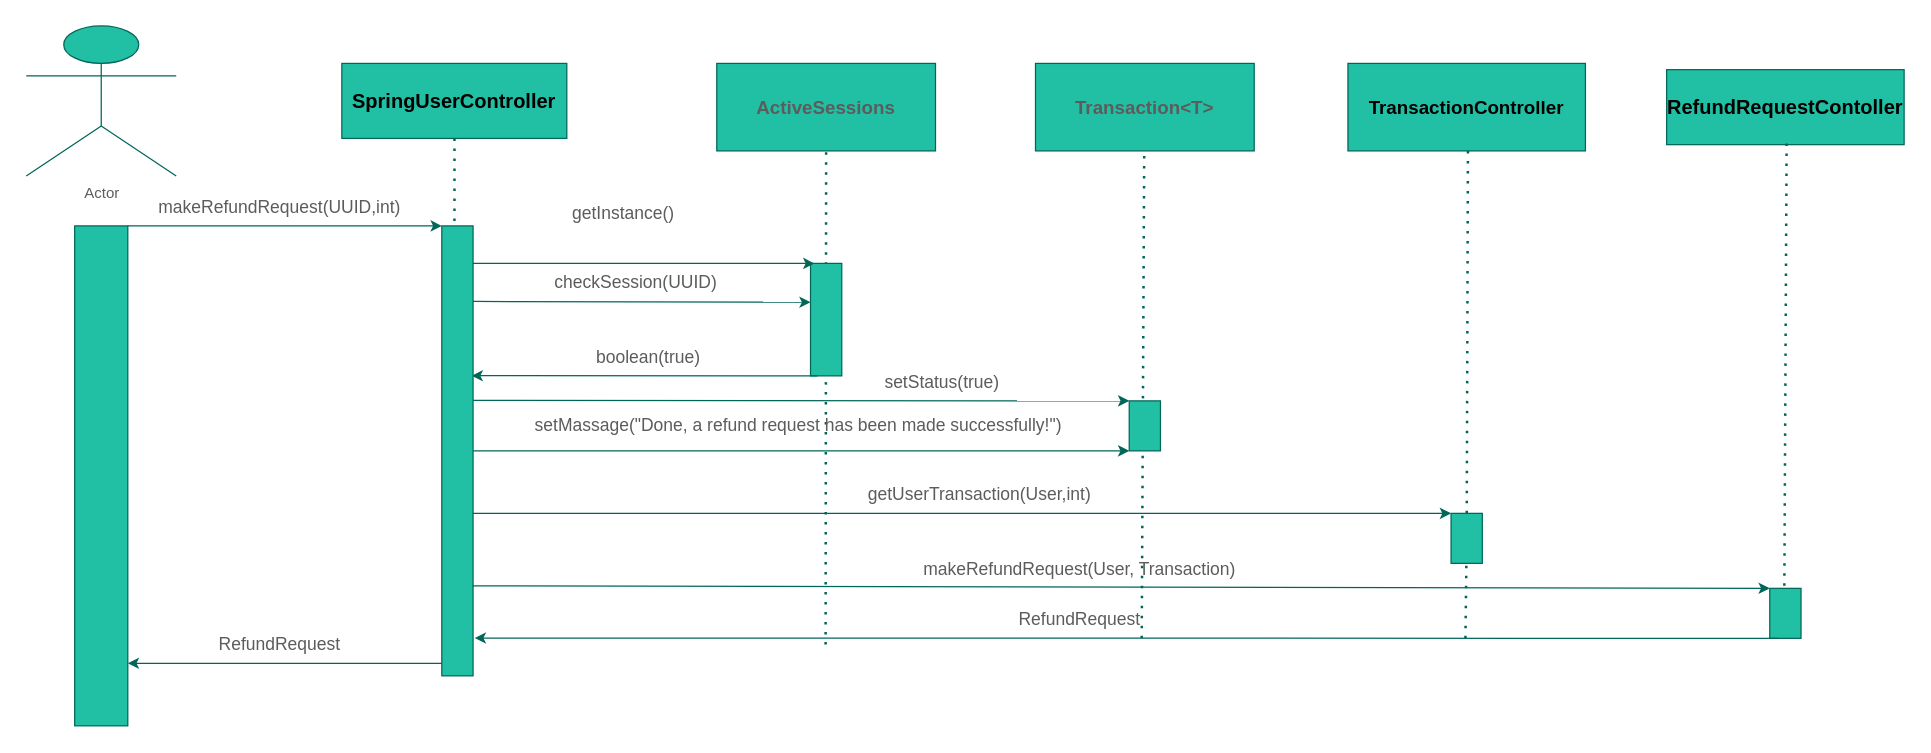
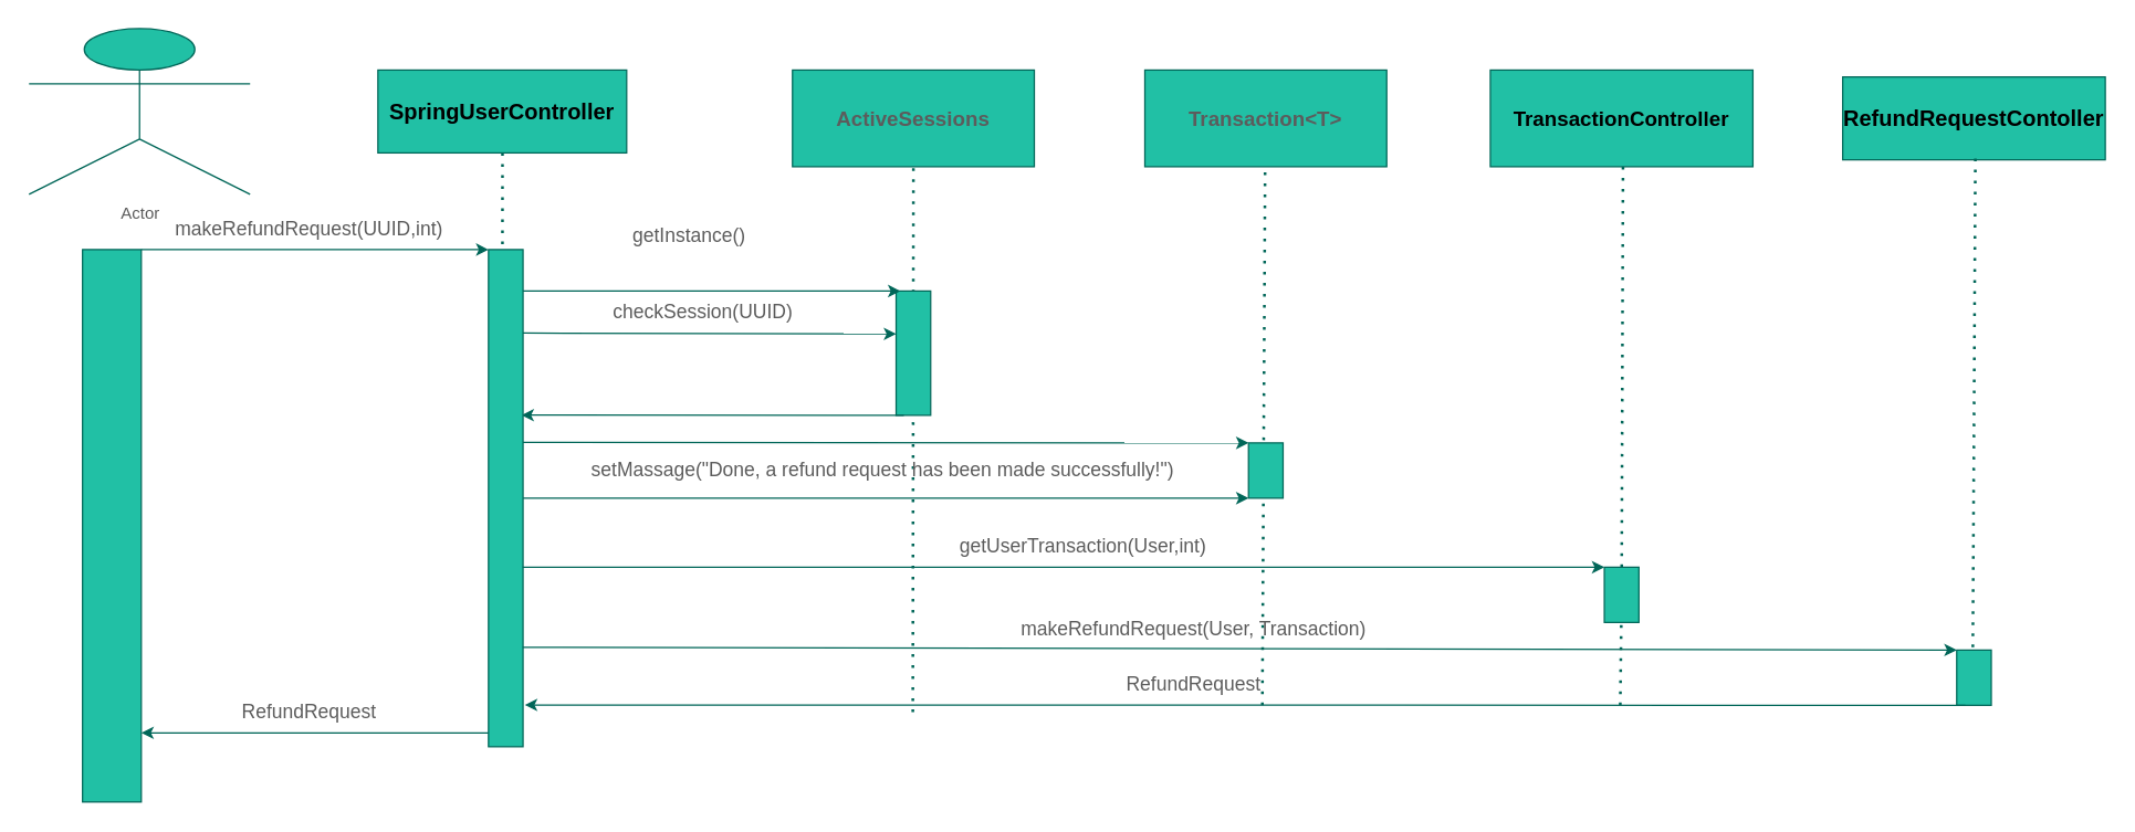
  <mxCell id="0" />
  <mxCell id="1" parent="0" />
- <mxCell id="2" value="Actor" style="shape=umlActor;verticalLabelPosition=bottom;verticalAlign=top;html=1;outlineConnect=0;fillColor=#21C0A5;strokeColor=#006658;fontColor=#5C5C5C;" vertex="1" parent="1"><mxGeometry x="20.5" y="20" width="120" height="120" as="geometry" /></mxCell>
+ <mxCell id="2" value="Actor" style="shape=umlActor;verticalLabelPosition=bottom;verticalAlign=top;html=1;outlineConnect=0;fillColor=#21C0A5;strokeColor=#006658;fontColor=#5C5C5C;" vertex="1" parent="1"><mxGeometry x="20.5" y="20" width="160" height="120" as="geometry" /></mxCell>
  <mxCell id="3" value="&lt;b&gt;&lt;font color=&quot;#000000&quot; style=&quot;font-size: 15px;&quot;&gt;TransactionController&lt;/font&gt;&lt;/b&gt;" style="rounded=0;whiteSpace=wrap;html=1;fillColor=#21C0A5;strokeColor=#006658;fontColor=#5C5C5C;" vertex="1" parent="1"><mxGeometry x="1078" y="50" width="190" height="70" as="geometry" /></mxCell>
  <mxCell id="4" value="&lt;b&gt;&lt;font color=&quot;#000000&quot; style=&quot;font-size: 16px;&quot;&gt;RefundRequestContoller&lt;/font&gt;&lt;/b&gt;" style="rounded=0;whiteSpace=wrap;html=1;fillColor=#21C0A5;strokeColor=#006658;fontColor=#5C5C5C;" vertex="1" parent="1"><mxGeometry x="1333" y="55" width="190" height="60" as="geometry" /></mxCell>
  <mxCell id="5" value="&lt;font color=&quot;#000000&quot;&gt;&lt;span style=&quot;font-size: 16px;&quot;&gt;&lt;b&gt;SpringUserController&lt;/b&gt;&lt;/span&gt;&lt;/font&gt;" style="rounded=0;whiteSpace=wrap;html=1;fillColor=#21C0A5;strokeColor=#006658;fontColor=#5C5C5C;" vertex="1" parent="1"><mxGeometry x="273" y="50" width="180" height="60" as="geometry" /></mxCell>
  <mxCell id="6" value="" style="rounded=0;whiteSpace=wrap;html=1;labelBackgroundColor=none;fontSize=15;fillColor=#21C0A5;strokeColor=#006658;fontColor=#5C5C5C;" vertex="1" parent="1"><mxGeometry x="59.25" y="180" width="42.5" height="400" as="geometry" /></mxCell>
  <mxCell id="7" value="" style="endArrow=none;dashed=1;html=1;dashPattern=1 3;strokeWidth=2;rounded=0;fontSize=15;fontColor=#5C5C5C;strokeColor=#006658;entryX=0.5;entryY=1;entryDx=0;entryDy=0;" edge="1" parent="1" target="8"><mxGeometry width="50" height="50" relative="1" as="geometry"><mxPoint x="660.08" y="515" as="sourcePoint" /><mxPoint x="660.08" y="280" as="targetPoint" /></mxGeometry></mxCell>
  <mxCell id="8" value="&lt;span style=&quot;font-size: 15px;&quot;&gt;&lt;b&gt;ActiveSessions&lt;/b&gt;&lt;/span&gt;" style="rounded=0;whiteSpace=wrap;html=1;fillColor=#21C0A5;strokeColor=#006658;fontColor=#5C5C5C;" vertex="1" parent="1"><mxGeometry x="573" y="50" width="175" height="70" as="geometry" /></mxCell>
  <mxCell id="9" value="&lt;span style=&quot;font-size: 15px;&quot;&gt;&lt;b&gt;Transaction&amp;lt;T&amp;gt;&lt;/b&gt;&lt;/span&gt;" style="rounded=0;whiteSpace=wrap;html=1;fillColor=#21C0A5;strokeColor=#006658;fontColor=#5C5C5C;" vertex="1" parent="1"><mxGeometry x="828" y="50" width="175" height="70" as="geometry" /></mxCell>
  <mxCell id="10" value="" style="rounded=0;whiteSpace=wrap;html=1;fillColor=#21C0A5;strokeColor=#006658;fontColor=#5C5C5C;" vertex="1" parent="1"><mxGeometry x="648" y="210" width="25" height="90" as="geometry" /></mxCell>
  <mxCell id="11" value="" style="endArrow=none;dashed=1;html=1;dashPattern=1 3;strokeWidth=2;rounded=0;fontSize=15;fontColor=#5C5C5C;strokeColor=#006658;startArrow=none;" edge="1" parent="1"><mxGeometry width="50" height="50" relative="1" as="geometry"><mxPoint x="913" y="510" as="sourcePoint" /><mxPoint x="915" y="120" as="targetPoint" /></mxGeometry></mxCell>
  <mxCell id="12" value="" style="rounded=0;whiteSpace=wrap;html=1;fillColor=#21C0A5;strokeColor=#006658;fontColor=#5C5C5C;" vertex="1" parent="1"><mxGeometry x="903" y="320" width="25" height="40" as="geometry" /></mxCell>
- <mxCell id="13" value="&lt;font style=&quot;font-size: 14px;&quot;&gt;setStatus(true)&lt;/font&gt;" style="text;html=1;align=center;verticalAlign=middle;resizable=0;points=[];autosize=1;strokeColor=none;fillColor=none;fontColor=#5C5C5C;" vertex="1" parent="1"><mxGeometry x="693" y="290" width="120" height="30" as="geometry" /></mxCell>
  <mxCell id="14" value="&lt;font style=&quot;font-size: 14px;&quot;&gt;setMassage(&quot;Done, a refund request has been made successfully!&quot;)&lt;/font&gt;" style="text;html=1;align=center;verticalAlign=middle;resizable=0;points=[];autosize=1;strokeColor=none;fillColor=none;fontColor=#5C5C5C;" vertex="1" parent="1"><mxGeometry x="413" y="325" width="450" height="30" as="geometry" /></mxCell>
  <mxCell id="15" value="" style="endArrow=classic;html=1;rounded=0;strokeColor=#006658;fontColor=#5C5C5C;" edge="1" parent="1"><mxGeometry width="50" height="50" relative="1" as="geometry"><mxPoint x="373" y="210" as="sourcePoint" /><mxPoint x="651.11" y="210" as="targetPoint" /></mxGeometry></mxCell>
  <mxCell id="16" value="" style="endArrow=classic;html=1;rounded=0;strokeColor=#006658;fontColor=#5C5C5C;entryX=0.003;entryY=0.345;entryDx=0;entryDy=0;entryPerimeter=0;exitX=0.99;exitY=0.168;exitDx=0;exitDy=0;exitPerimeter=0;" edge="1" parent="1" source="23" target="10"><mxGeometry width="50" height="50" relative="1" as="geometry"><mxPoint x="383" y="241" as="sourcePoint" /><mxPoint x="651.11" y="240" as="targetPoint" /></mxGeometry></mxCell>
  <mxCell id="17" value="" style="endArrow=classic;html=1;rounded=0;strokeColor=#006658;fontColor=#5C5C5C;entryX=0.954;entryY=0.333;entryDx=0;entryDy=0;entryPerimeter=0;" edge="1" parent="1" target="23"><mxGeometry width="50" height="50" relative="1" as="geometry"><mxPoint x="653.6" y="300" as="sourcePoint" /><mxPoint x="433" y="300.22" as="targetPoint" /></mxGeometry></mxCell>
  <mxCell id="18" value="" style="endArrow=classic;html=1;rounded=0;strokeColor=#006658;fontColor=#5C5C5C;exitX=0.989;exitY=0.388;exitDx=0;exitDy=0;exitPerimeter=0;entryX=0.25;entryY=0;entryDx=0;entryDy=0;" edge="1" parent="1" source="23"><mxGeometry width="50" height="50" relative="1" as="geometry"><mxPoint x="424.24" y="320.64" as="sourcePoint" /><mxPoint x="903" y="320" as="targetPoint" /></mxGeometry></mxCell>
  <mxCell id="19" value="" style="endArrow=classic;html=1;rounded=0;strokeColor=#006658;fontColor=#5C5C5C;exitX=1;exitY=0.5;exitDx=0;exitDy=0;entryX=0.25;entryY=0;entryDx=0;entryDy=0;" edge="1" parent="1" source="23"><mxGeometry width="50" height="50" relative="1" as="geometry"><mxPoint x="429.24" y="360.64" as="sourcePoint" /><mxPoint x="903" y="360" as="targetPoint" /></mxGeometry></mxCell>
  <mxCell id="20" value="&lt;font style=&quot;font-size: 14px;&quot;&gt;getInstance()&lt;/font&gt;" style="text;html=1;align=center;verticalAlign=middle;resizable=0;points=[];autosize=1;strokeColor=none;fillColor=none;fontColor=#5C5C5C;" vertex="1" parent="1"><mxGeometry x="443" y="155" width="110" height="30" as="geometry" /></mxCell>
  <mxCell id="21" value="&lt;font style=&quot;font-size: 14px;&quot;&gt;checkSession(UUID)&lt;/font&gt;" style="text;html=1;align=center;verticalAlign=middle;resizable=0;points=[];autosize=1;strokeColor=none;fillColor=none;fontColor=#5C5C5C;" vertex="1" parent="1"><mxGeometry x="433" y="210" width="150" height="30" as="geometry" /></mxCell>
  <mxCell id="22" value="" style="endArrow=none;dashed=1;html=1;dashPattern=1 3;strokeWidth=2;rounded=0;fontSize=15;fontColor=#5C5C5C;strokeColor=#006658;entryX=0.5;entryY=1;entryDx=0;entryDy=0;" edge="1" parent="1"><mxGeometry width="50" height="50" relative="1" as="geometry"><mxPoint x="363" y="520" as="sourcePoint" /><mxPoint x="363.13" y="110" as="targetPoint" /></mxGeometry></mxCell>
  <mxCell id="23" value="" style="rounded=0;whiteSpace=wrap;html=1;fillColor=#21C0A5;strokeColor=#006658;fontColor=#5C5C5C;" vertex="1" parent="1"><mxGeometry x="353" y="180" width="25" height="360" as="geometry" /></mxCell>
  <mxCell id="24" value="" style="endArrow=classic;html=1;rounded=0;strokeColor=#006658;fontColor=#5C5C5C;exitX=1.083;exitY=0.056;exitDx=0;exitDy=0;exitPerimeter=0;" edge="1" parent="1"><mxGeometry width="50" height="50" relative="1" as="geometry"><mxPoint x="101.75" y="180" as="sourcePoint" /><mxPoint x="353" y="180" as="targetPoint" /></mxGeometry></mxCell>
  <mxCell id="25" value="&lt;font style=&quot;font-size: 14px;&quot;&gt;makeRefundRequest(UUID,int)&lt;/font&gt;" style="text;html=1;align=center;verticalAlign=middle;resizable=0;points=[];autosize=1;strokeColor=none;fillColor=none;fontColor=#5C5C5C;" vertex="1" parent="1"><mxGeometry x="113" y="150" width="220" height="30" as="geometry" /></mxCell>
- <mxCell id="26" value="&lt;font style=&quot;font-size: 14px;&quot;&gt;boolean(true)&lt;/font&gt;" style="text;html=1;align=center;verticalAlign=middle;resizable=0;points=[];autosize=1;strokeColor=none;fillColor=none;fontColor=#5C5C5C;" vertex="1" parent="1"><mxGeometry x="463" y="270" width="110" height="30" as="geometry" /></mxCell>
  <mxCell id="27" value="" style="endArrow=none;dashed=1;html=1;dashPattern=1 3;strokeWidth=2;rounded=0;fontSize=15;fontColor=#5C5C5C;strokeColor=#006658;startArrow=none;" edge="1" parent="1" source="31"><mxGeometry width="50" height="50" relative="1" as="geometry"><mxPoint x="1172" y="510" as="sourcePoint" /><mxPoint x="1174" y="120" as="targetPoint" /></mxGeometry></mxCell>
  <mxCell id="28" value="" style="endArrow=none;dashed=1;html=1;dashPattern=1 3;strokeWidth=2;rounded=0;fontSize=15;fontColor=#5C5C5C;strokeColor=#006658;startArrow=none;" edge="1" parent="1"><mxGeometry width="50" height="50" relative="1" as="geometry"><mxPoint x="1427" y="500" as="sourcePoint" /><mxPoint x="1429" y="110" as="targetPoint" /></mxGeometry></mxCell>
  <mxCell id="29" value="" style="endArrow=classic;html=1;rounded=0;strokeColor=#006658;fontColor=#5C5C5C;exitX=0.989;exitY=0.639;exitDx=0;exitDy=0;exitPerimeter=0;entryX=0;entryY=0;entryDx=0;entryDy=0;" edge="1" parent="1" source="23" target="31"><mxGeometry width="50" height="50" relative="1" as="geometry"><mxPoint x="380.5" y="411.84" as="sourcePoint" /><mxPoint x="1173" y="410" as="targetPoint" /></mxGeometry></mxCell>
  <mxCell id="30" value="&lt;font style=&quot;font-size: 14px;&quot;&gt;getUserTransaction(User,int)&lt;/font&gt;" style="text;html=1;align=center;verticalAlign=middle;resizable=0;points=[];autosize=1;strokeColor=none;fillColor=none;fontColor=#5C5C5C;" vertex="1" parent="1"><mxGeometry x="683" y="380" width="200" height="30" as="geometry" /></mxCell>
  <mxCell id="31" value="" style="rounded=0;whiteSpace=wrap;html=1;fillColor=#21C0A5;strokeColor=#006658;fontColor=#5C5C5C;" vertex="1" parent="1"><mxGeometry x="1160.5" y="410" width="25" height="40" as="geometry" /></mxCell>
  <mxCell id="32" value="" style="endArrow=none;dashed=1;html=1;dashPattern=1 3;strokeWidth=2;rounded=0;fontSize=15;fontColor=#5C5C5C;strokeColor=#006658;startArrow=none;" edge="1" parent="1" target="31"><mxGeometry width="50" height="50" relative="1" as="geometry"><mxPoint x="1172" y="510" as="sourcePoint" /><mxPoint x="1174" y="120" as="targetPoint" /></mxGeometry></mxCell>
  <mxCell id="33" value="" style="endArrow=classic;html=1;rounded=0;strokeColor=#006658;fontColor=#5C5C5C;exitX=0.989;exitY=0.639;exitDx=0;exitDy=0;exitPerimeter=0;entryX=0;entryY=0;entryDx=0;entryDy=0;" edge="1" parent="1" target="34"><mxGeometry width="50" height="50" relative="1" as="geometry"><mxPoint x="377.725" y="468.04" as="sourcePoint" /><mxPoint x="1403" y="470" as="targetPoint" /></mxGeometry></mxCell>
  <mxCell id="34" value="" style="rounded=0;whiteSpace=wrap;html=1;fillColor=#21C0A5;strokeColor=#006658;fontColor=#5C5C5C;" vertex="1" parent="1"><mxGeometry x="1415.5" y="470" width="25" height="40" as="geometry" /></mxCell>
  <mxCell id="35" value="&lt;font style=&quot;font-size: 14px;&quot;&gt;makeRefundRequest(User, Transaction)&lt;/font&gt;" style="text;html=1;align=center;verticalAlign=middle;resizable=0;points=[];autosize=1;strokeColor=none;fillColor=none;fontColor=#5C5C5C;" vertex="1" parent="1"><mxGeometry x="728" y="440" width="270" height="30" as="geometry" /></mxCell>
  <mxCell id="36" value="" style="endArrow=classic;html=1;rounded=0;strokeColor=#006658;fontColor=#5C5C5C;exitX=0.25;exitY=1;exitDx=0;exitDy=0;entryX=1.053;entryY=0.916;entryDx=0;entryDy=0;entryPerimeter=0;" edge="1" parent="1" source="34" target="23"><mxGeometry width="50" height="50" relative="1" as="geometry"><mxPoint x="483.005" y="550" as="sourcePoint" /><mxPoint x="383" y="510" as="targetPoint" /></mxGeometry></mxCell>
  <mxCell id="37" value="&lt;font style=&quot;font-size: 14px;&quot;&gt;RefundRequest&lt;/font&gt;" style="text;html=1;align=center;verticalAlign=middle;resizable=0;points=[];autosize=1;strokeColor=none;fillColor=none;fontColor=#5C5C5C;" vertex="1" parent="1"><mxGeometry x="803" y="480" width="120" height="30" as="geometry" /></mxCell>
  <mxCell id="38" value="" style="endArrow=classic;html=1;rounded=0;strokeColor=#006658;fontColor=#5C5C5C;entryX=0.954;entryY=0.333;entryDx=0;entryDy=0;entryPerimeter=0;" edge="1" parent="1"><mxGeometry width="50" height="50" relative="1" as="geometry"><mxPoint x="353" y="530" as="sourcePoint" /><mxPoint x="101.75" y="530" as="targetPoint" /></mxGeometry></mxCell>
  <mxCell id="39" value="&lt;font style=&quot;font-size: 14px;&quot;&gt;RefundRequest&lt;/font&gt;" style="text;html=1;align=center;verticalAlign=middle;resizable=0;points=[];autosize=1;strokeColor=none;fillColor=none;fontColor=#5C5C5C;" vertex="1" parent="1"><mxGeometry x="163" y="500" width="120" height="30" as="geometry" /></mxCell>
